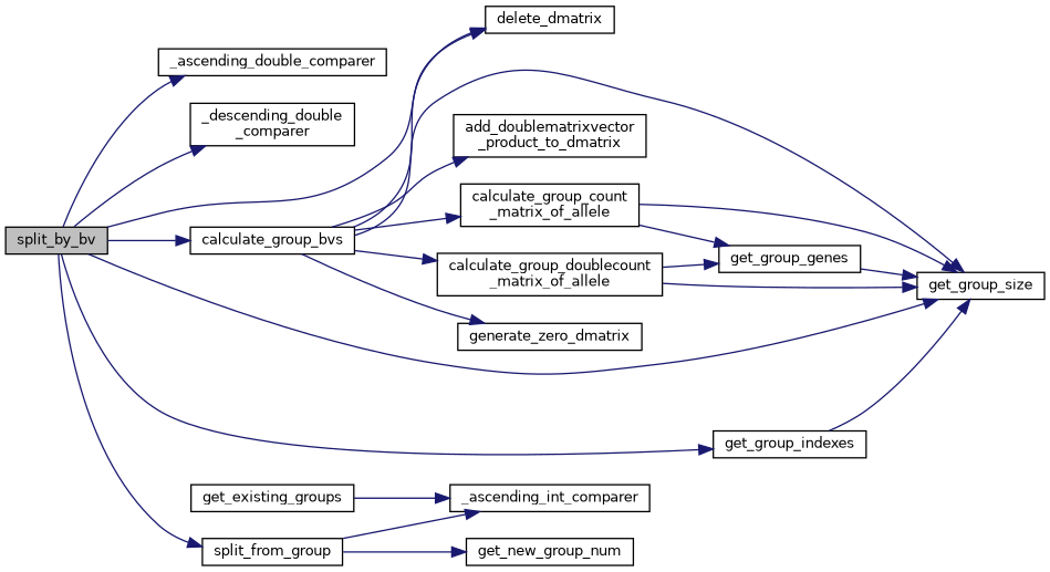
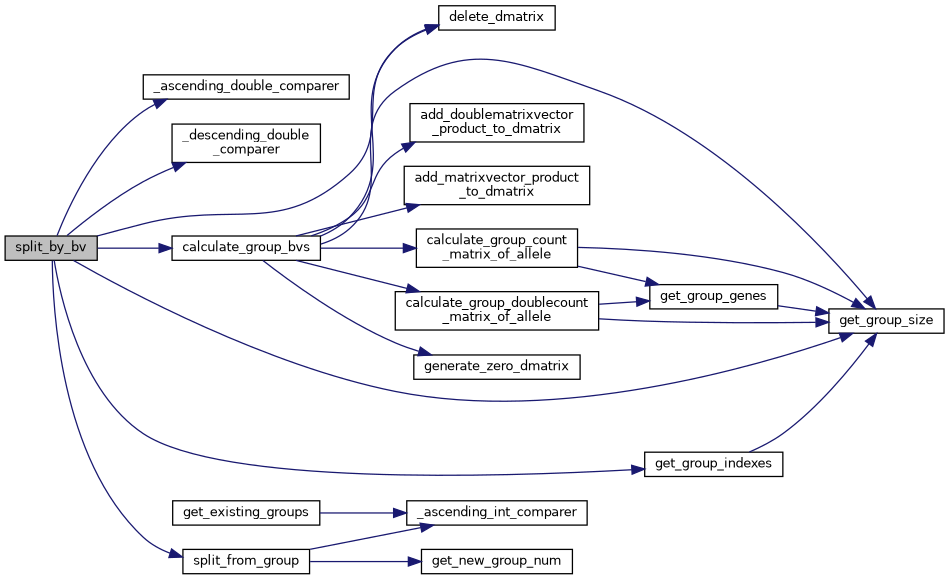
  digraph {
    rankdir=LR
    node [color=black fillcolor=white fontname=Helvetica fontsize=10 shape=record style=filled]
    edge [color=midnightblue fontname=Helvetica fontsize=10 labelfontname=Helvetica labelfontsize=10 style=solid]
    n1 [fillcolor=grey75 fontcolor=black height=0.2 label=split_by_bv width=0.4]
    n2 [height=0.2 label=_ascending_double_comparer width=0.4]
    n3 [height=0.2 label="_descending_double\l_comparer" width=0.4]
    n4 [height=0.2 label=calculate_group_bvs width=0.4]
    n5 [height=0.2 label=get_group_size width=0.4]
    n6 [height=0.2 label=delete_dmatrix width=0.4]
    n7 [height=0.2 label=get_group_indexes width=0.4]
    n8 [height=0.2 label=split_from_group width=0.4]
    n9 [height=0.2 label="add_doublematrixvector\l_product_to_dmatrix" width=0.4]
+   n10 [height=0.2 label="add_matrixvector_product\l_to_dmatrix" width=0.4]
    n11 [height=0.2 label="calculate_group_count\l_matrix_of_allele" width=0.4]
    n12 [height=0.2 label="calculate_group_doublecount\l_matrix_of_allele" width=0.4]
    n13 [height=0.2 label=generate_zero_dmatrix width=0.4]
    n14 [height=0.2 label=_ascending_int_comparer width=0.4]
    n15 [height=0.2 label=get_new_group_num width=0.4]
    n16 [height=0.2 label=get_group_genes width=0.4]
    n17 [height=0.2 label=get_existing_groups width=0.4]
    n1 -> n2
    n1 -> n3
    n1 -> n4
    n1 -> n5
    n1 -> n6
    n1 -> n7
    n1 -> n8
    n4 -> n5
    n4 -> n6
    n4 -> n9
+   n4 -> n10
    n4 -> n11
    n4 -> n12
    n4 -> n13
    n7 -> n5
    n8 -> n14
    n8 -> n15
    n11 -> n5
    n11 -> n16
    n12 -> n5
    n12 -> n16
    n16 -> n5
    n17 -> n14
  }
